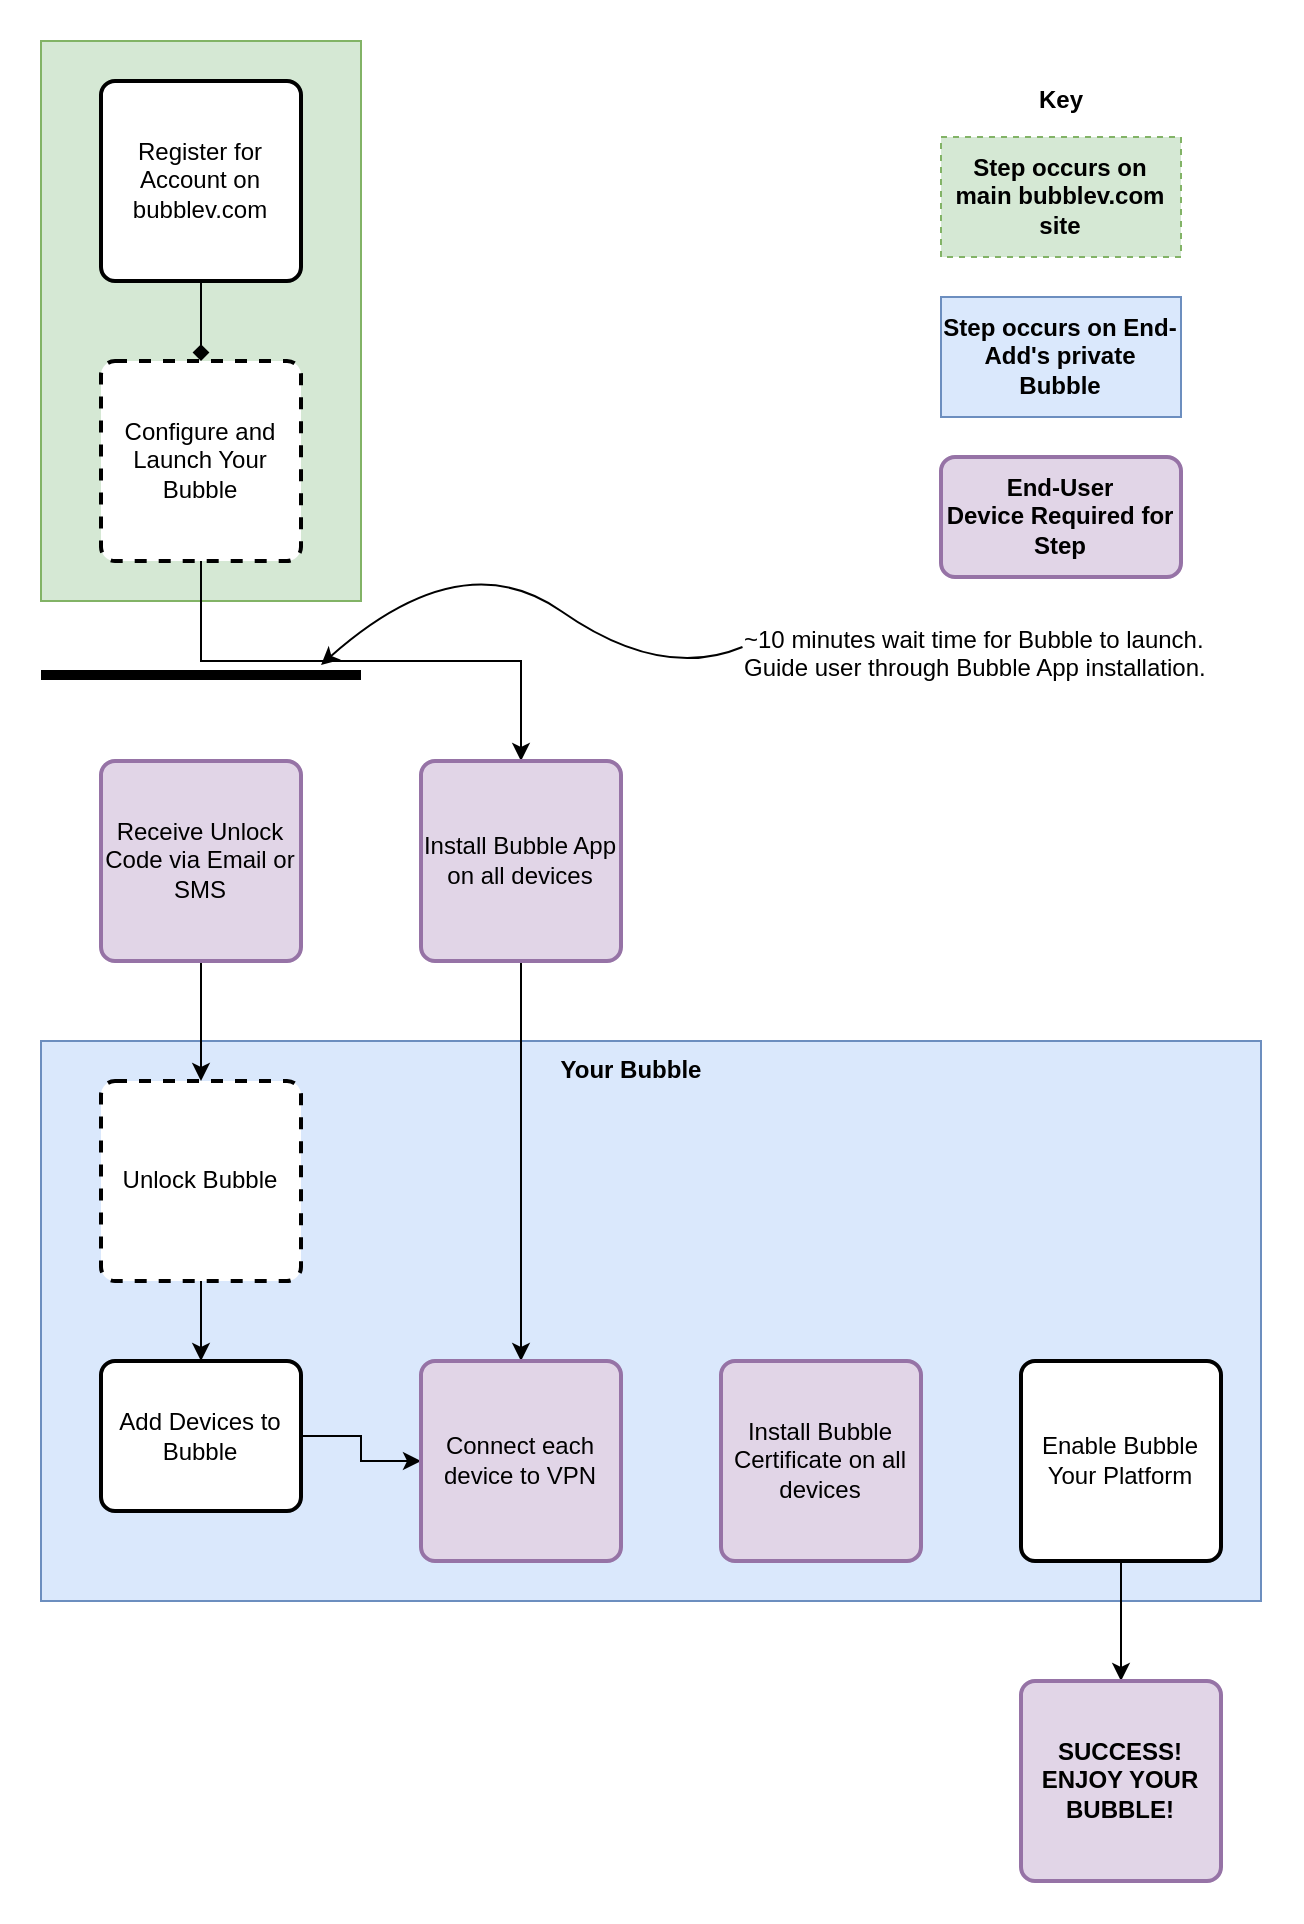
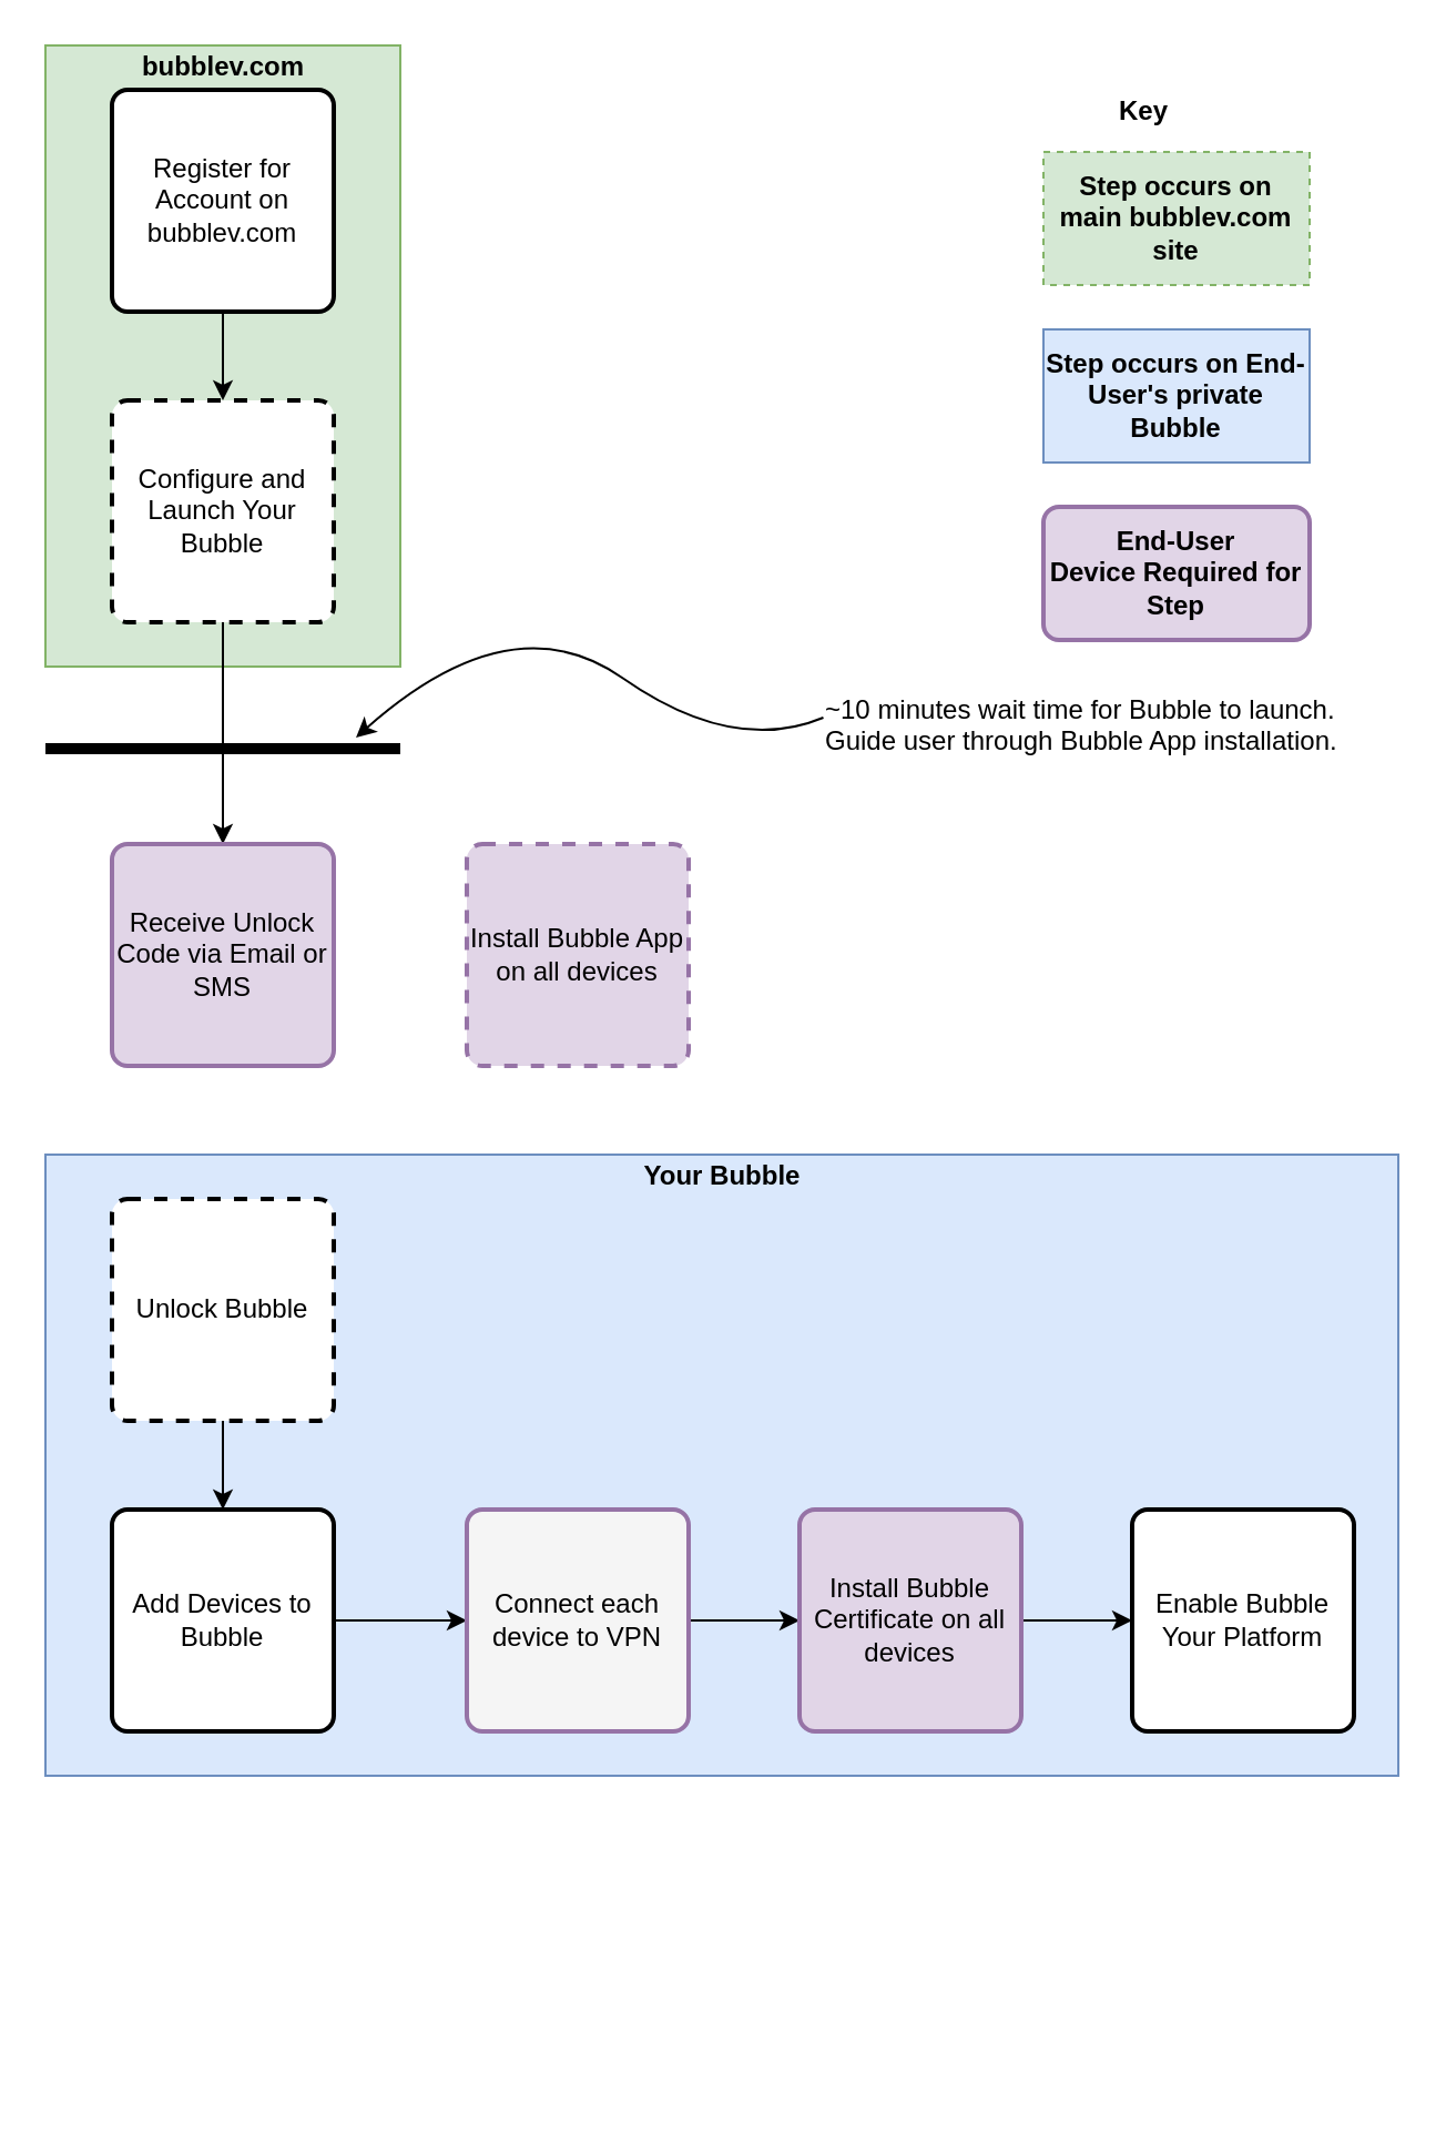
  <mxCell id="0" />
  <mxCell id="1" parent="0" />
  <mxCell id="2" value="" style="rounded=0;whiteSpace=wrap;html=1;fillColor=#dae8fc;strokeColor=#6c8ebf;" parent="1" vertex="1"><mxGeometry x="20" y="520" width="610" height="280" as="geometry" /></mxCell>
  <mxCell id="3" value="" style="rounded=0;whiteSpace=wrap;html=1;fillColor=#d5e8d4;strokeColor=#82b366;" parent="1" vertex="1"><mxGeometry x="20" y="20" width="160" height="280" as="geometry" /></mxCell>
- <mxCell id="4" style="edgeStyle=orthogonalEdgeStyle;rounded=0;orthogonalLoop=1;jettySize=auto;html=1;exitX=0.5;exitY=1;exitDx=0;exitDy=0;entryX=0.5;entryY=0;entryDx=0;entryDy=0;endArrow=diamond;" parent="1" source="5" target="7" edge="1"><mxGeometry relative="1" as="geometry" /></mxCell>
+ <mxCell id="4" style="edgeStyle=orthogonalEdgeStyle;rounded=0;orthogonalLoop=1;jettySize=auto;html=1;exitX=0.5;exitY=1;exitDx=0;exitDy=0;entryX=0.5;entryY=0;entryDx=0;entryDy=0;" parent="1" source="5" target="7" edge="1"><mxGeometry relative="1" as="geometry" /></mxCell>
  <mxCell id="5" value="Register for Account on bubblev.com" style="rounded=1;whiteSpace=wrap;html=1;absoluteArcSize=1;arcSize=14;strokeWidth=2;" parent="1" vertex="1"><mxGeometry x="50" y="40" width="100" height="100" as="geometry" /></mxCell>
- <mxCell id="6" style="edgeStyle=orthogonalEdgeStyle;rounded=0;orthogonalLoop=1;jettySize=auto;html=1;exitX=0.5;exitY=1;exitDx=0;exitDy=0;" parent="1" source="7" target="15" edge="1"><mxGeometry relative="1" as="geometry" /></mxCell>
+ <mxCell id="6" style="edgeStyle=orthogonalEdgeStyle;rounded=0;orthogonalLoop=1;jettySize=auto;html=1;exitX=0.5;exitY=1;exitDx=0;exitDy=0;entryX=0.5;entryY=0;entryDx=0;entryDy=0;" parent="1" source="7" target="9" edge="1"><mxGeometry relative="1" as="geometry" /></mxCell>
  <mxCell id="7" value="Configure and Launch Your Bubble" style="rounded=1;whiteSpace=wrap;html=1;absoluteArcSize=1;arcSize=14;strokeWidth=2;dashed=1;" parent="1" vertex="1"><mxGeometry x="50" y="180" width="100" height="100" as="geometry" /></mxCell>
- <mxCell id="8" style="edgeStyle=orthogonalEdgeStyle;rounded=0;orthogonalLoop=1;jettySize=auto;html=1;exitX=0.5;exitY=1;exitDx=0;exitDy=0;entryX=0.5;entryY=0;entryDx=0;entryDy=0;" parent="1" source="9" target="11" edge="1"><mxGeometry relative="1" as="geometry"><mxPoint x="100" y="500" as="sourcePoint" /></mxGeometry></mxCell>
  <mxCell id="9" value="Receive Unlock Code via Email or SMS" style="rounded=1;whiteSpace=wrap;html=1;absoluteArcSize=1;arcSize=14;strokeWidth=2;fillColor=#e1d5e7;strokeColor=#9673a6;" parent="1" vertex="1"><mxGeometry x="50" y="380" width="100" height="100" as="geometry" /></mxCell>
  <mxCell id="10" style="edgeStyle=orthogonalEdgeStyle;rounded=0;orthogonalLoop=1;jettySize=auto;html=1;exitX=0.5;exitY=1;exitDx=0;exitDy=0;entryX=0.5;entryY=0;entryDx=0;entryDy=0;" parent="1" source="11" target="13" edge="1"><mxGeometry relative="1" as="geometry" /></mxCell>
  <mxCell id="11" value="Unlock Bubble" style="rounded=1;whiteSpace=wrap;html=1;absoluteArcSize=1;arcSize=14;strokeWidth=2;dashed=1;" parent="1" vertex="1"><mxGeometry x="50" y="540" width="100" height="100" as="geometry" /></mxCell>
  <mxCell id="12" style="edgeStyle=orthogonalEdgeStyle;rounded=0;orthogonalLoop=1;jettySize=auto;html=1;exitX=1;exitY=0.5;exitDx=0;exitDy=0;entryX=0;entryY=0.5;entryDx=0;entryDy=0;" parent="1" source="13" target="17" edge="1"><mxGeometry relative="1" as="geometry" /></mxCell>
- <mxCell id="13" value="Add Devices to Bubble" style="rounded=1;whiteSpace=wrap;html=1;absoluteArcSize=1;arcSize=14;strokeWidth=2;" parent="1" vertex="1"><mxGeometry x="50" y="680" width="100" height="75" as="geometry" /></mxCell>
- <mxCell id="14" style="edgeStyle=orthogonalEdgeStyle;rounded=0;orthogonalLoop=1;jettySize=auto;html=1;exitX=0.5;exitY=1;exitDx=0;exitDy=0;entryX=0.5;entryY=0;entryDx=0;entryDy=0;" parent="1" source="15" target="17" edge="1"><mxGeometry relative="1" as="geometry"><mxPoint x="260" y="770" as="targetPoint" /><mxPoint x="260" y="500" as="sourcePoint" /></mxGeometry></mxCell>
- <mxCell id="15" value="Install Bubble App on all devices" style="rounded=1;whiteSpace=wrap;html=1;absoluteArcSize=1;arcSize=14;strokeWidth=2;fillColor=#e1d5e7;strokeColor=#9673a6;" parent="1" vertex="1"><mxGeometry x="210" y="380" width="100" height="100" as="geometry" /></mxCell>
- <mxCell id="17" value="Connect each device to VPN" style="rounded=1;whiteSpace=wrap;html=1;absoluteArcSize=1;arcSize=14;strokeWidth=2;fillColor=#e1d5e7;strokeColor=#9673a6;" parent="1" vertex="1"><mxGeometry x="210" y="680" width="100" height="100" as="geometry" /></mxCell>
+ <mxCell id="13" value="Add Devices to Bubble" style="rounded=1;whiteSpace=wrap;html=1;absoluteArcSize=1;arcSize=14;strokeWidth=2;" parent="1" vertex="1"><mxGeometry x="50" y="680" width="100" height="100" as="geometry" /></mxCell>
+ <mxCell id="15" value="Install Bubble App on all devices" style="rounded=1;whiteSpace=wrap;html=1;absoluteArcSize=1;arcSize=14;strokeWidth=2;fillColor=#e1d5e7;strokeColor=#9673a6;dashed=1;" parent="1" vertex="1"><mxGeometry x="210" y="380" width="100" height="100" as="geometry" /></mxCell>
+ <mxCell id="16" style="edgeStyle=orthogonalEdgeStyle;rounded=0;orthogonalLoop=1;jettySize=auto;html=1;exitX=1;exitY=0.5;exitDx=0;exitDy=0;entryX=0;entryY=0.5;entryDx=0;entryDy=0;" parent="1" source="17" target="19" edge="1"><mxGeometry relative="1" as="geometry" /></mxCell>
+ <mxCell id="17" value="Connect each device to VPN" style="rounded=1;whiteSpace=wrap;html=1;absoluteArcSize=1;arcSize=14;strokeWidth=2;fillColor=#f5f5f5;strokeColor=#9673a6;" parent="1" vertex="1"><mxGeometry x="210" y="680" width="100" height="100" as="geometry" /></mxCell>
+ <mxCell id="18" style="edgeStyle=orthogonalEdgeStyle;rounded=0;orthogonalLoop=1;jettySize=auto;html=1;exitX=1;exitY=0.5;exitDx=0;exitDy=0;entryX=0;entryY=0.5;entryDx=0;entryDy=0;" parent="1" source="19" target="21" edge="1"><mxGeometry relative="1" as="geometry" /></mxCell>
  <mxCell id="19" value="Install Bubble Certificate on all devices" style="rounded=1;whiteSpace=wrap;html=1;absoluteArcSize=1;arcSize=14;strokeWidth=2;fillColor=#e1d5e7;strokeColor=#9673a6;" parent="1" vertex="1"><mxGeometry x="360" y="680" width="100" height="100" as="geometry" /></mxCell>
- <mxCell id="20" style="edgeStyle=orthogonalEdgeStyle;rounded=0;orthogonalLoop=1;jettySize=auto;html=1;exitX=0.5;exitY=1;exitDx=0;exitDy=0;entryX=0.5;entryY=0;entryDx=0;entryDy=0;" parent="1" source="21" target="28" edge="1"><mxGeometry relative="1" as="geometry" /></mxCell>
  <mxCell id="21" value="&lt;span style=&quot;white-space: normal&quot;&gt;Enable Bubble Your Platform&lt;/span&gt;" style="rounded=1;whiteSpace=wrap;html=1;absoluteArcSize=1;arcSize=14;strokeWidth=2;" parent="1" vertex="1"><mxGeometry x="510" y="680" width="100" height="100" as="geometry" /></mxCell>
- <mxCell id="23" value="Your Bubble" style="text;html=1;resizable=0;points=[];autosize=1;align=center;verticalAlign=top;spacingTop=-4;fontStyle=1" parent="1" vertex="1"><mxGeometry x="275" y="525" width="80" height="20" as="geometry" /></mxCell>
+ <mxCell id="22" value="&lt;b&gt;bubblev.com&lt;/b&gt;" style="text;html=1;resizable=0;points=[];autosize=1;align=center;verticalAlign=top;spacingTop=-4;" parent="1" vertex="1"><mxGeometry x="55" y="20" width="90" height="20" as="geometry" /></mxCell>
+ <mxCell id="23" value="Your Bubble" style="text;html=1;resizable=0;points=[];autosize=1;align=center;verticalAlign=top;spacingTop=-4;fontStyle=1" parent="1" vertex="1"><mxGeometry x="285" y="520" width="80" height="20" as="geometry" /></mxCell>
  <mxCell id="24" value="&lt;b&gt;End-User Device&lt;/b&gt;&lt;b&gt;&amp;nbsp;Required for Step&lt;/b&gt;" style="rounded=1;whiteSpace=wrap;html=1;absoluteArcSize=1;arcSize=14;strokeWidth=2;fillColor=#e1d5e7;strokeColor=#9673a6;" parent="1" vertex="1"><mxGeometry x="470" y="228" width="120" height="60" as="geometry" /></mxCell>
  <mxCell id="25" value="&lt;b&gt;Step occurs on main bubblev.com site&lt;/b&gt;" style="rounded=0;whiteSpace=wrap;html=1;fillColor=#d5e8d4;strokeColor=#82b366;dashed=1;" parent="1" vertex="1"><mxGeometry x="470" y="68" width="120" height="60" as="geometry" /></mxCell>
- <mxCell id="26" value="&lt;b&gt;Step occurs on End-Add's private Bubble&lt;/b&gt;" style="rounded=0;whiteSpace=wrap;html=1;fillColor=#dae8fc;strokeColor=#6c8ebf;" parent="1" vertex="1"><mxGeometry x="470" y="148" width="120" height="60" as="geometry" /></mxCell>
- <mxCell id="27" value="&lt;b&gt;Key&lt;/b&gt;" style="text;html=1;resizable=0;points=[];autosize=1;align=center;verticalAlign=top;spacingTop=-4;" parent="1" vertex="1"><mxGeometry x="510" y="40" width="40" height="20" as="geometry" /></mxCell>
- <mxCell id="28" value="&lt;b&gt;SUCCESS! ENJOY YOUR BUBBLE!&lt;/b&gt;" style="rounded=1;whiteSpace=wrap;html=1;absoluteArcSize=1;arcSize=14;strokeWidth=2;fillColor=#e1d5e7;strokeColor=#9673a6;" parent="1" vertex="1"><mxGeometry x="510" y="840" width="100" height="100" as="geometry" /></mxCell>
+ <mxCell id="26" value="&lt;b&gt;Step occurs on End-User's private Bubble&lt;/b&gt;" style="rounded=0;whiteSpace=wrap;html=1;fillColor=#dae8fc;strokeColor=#6c8ebf;" parent="1" vertex="1"><mxGeometry x="470" y="148" width="120" height="60" as="geometry" /></mxCell>
+ <mxCell id="27" value="&lt;b&gt;Key&lt;/b&gt;" style="text;html=1;resizable=0;points=[];autosize=1;align=center;verticalAlign=top;spacingTop=-4;" parent="1" vertex="1"><mxGeometry x="495" y="40" width="40" height="20" as="geometry" /></mxCell>
  <mxCell id="29" value="" style="endArrow=none;html=1;strokeWidth=5;" parent="1" edge="1"><mxGeometry width="50" height="50" relative="1" as="geometry"><mxPoint x="20" y="337" as="sourcePoint" /><mxPoint x="180" y="337" as="targetPoint" /></mxGeometry></mxCell>
  <mxCell id="30" value="~10 minutes wait time for Bubble to launch.&lt;br&gt;Guide user through Bubble App installation." style="text;html=1;resizable=0;points=[];autosize=1;align=left;verticalAlign=top;spacingTop=-4;" parent="1" vertex="1"><mxGeometry x="370" y="310" width="250" height="30" as="geometry" /></mxCell>
  <mxCell id="31" value="" style="curved=1;endArrow=classic;html=1;strokeWidth=1;exitX=0.003;exitY=0.433;exitDx=0;exitDy=0;exitPerimeter=0;" parent="1" source="30" edge="1"><mxGeometry width="50" height="50" relative="1" as="geometry"><mxPoint x="290" y="344" as="sourcePoint" /><mxPoint x="160" y="332" as="targetPoint" /><Array as="points"><mxPoint x="330" y="340" /><mxPoint x="230" y="270" /></Array></mxGeometry></mxCell>
